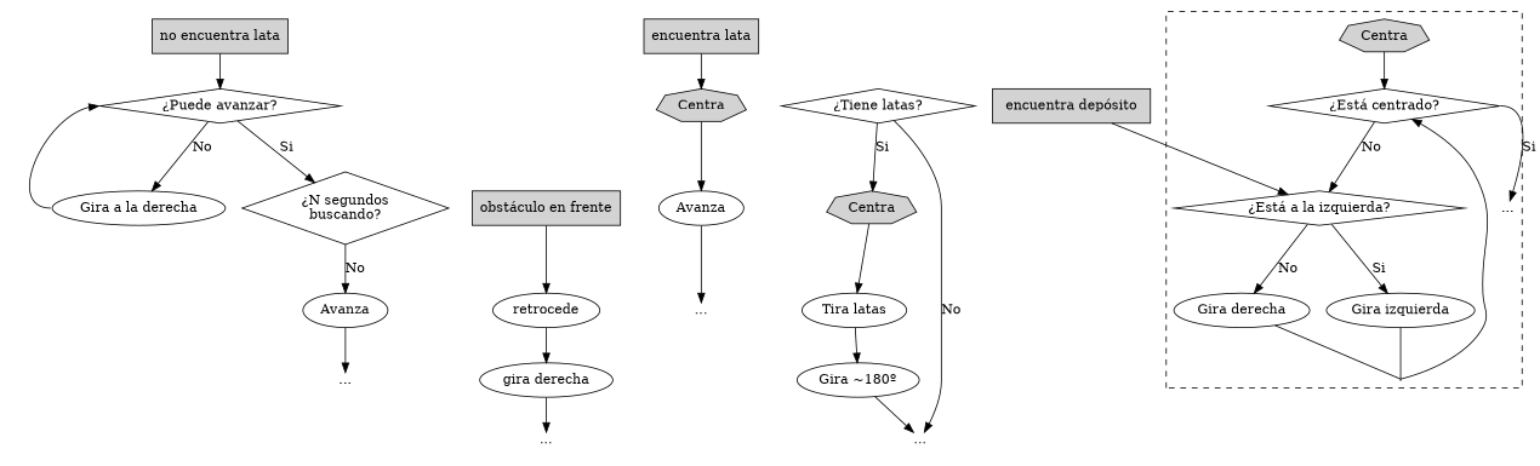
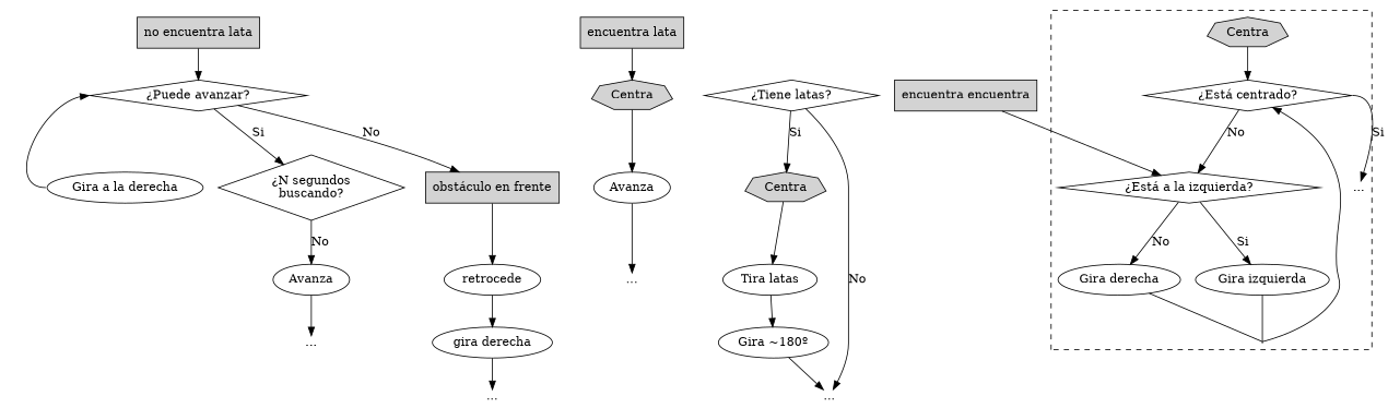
  digraph {
    n1 [label="obstáculo en frente" shape=box style=filled]
    n2 [label=retrocede]
    n3 [label="..." shape=plain]
    n4 [label="gira derecha"]
    n5 [label="no encuentra lata" shape=box style=filled]
    n6 [label="¿Puede avanzar?" shape=diamond]
    n7 [label="Gira a la derecha"]
    n8 [label="¿N segundos\nbuscando?" shape=diamond]
    n9 [label=Avanza]
    n10 [label="..." shape=plain]
    n11 [label="encuentra lata" shape=box style=filled]
    n12 [label=Centra shape=septagon style=filled]
    Avanza
    n14 [label="..." shape=plain]
-   n15 [label="encuentra depósito" shape=box style=filled]
+   n15 [label="encuentra encuentra" shape=box style=filled]
    n16 [label="¿Tiene latas?" shape=diamond]
    n17 [label=Centra shape=septagon style=filled]
    n18 [label="..." shape=plain]
    n19 [label="Tira latas"]
    n20 [label="Gira ~180º"]
    n21 [label=Centra shape=septagon style=filled]
    n22 [label="¿Está centrado?" shape=diamond]
    n23 [label="¿Está a la izquierda?" shape=diamond]
    n24 [label="..." shape=plain]
    n25 [label="Gira izquierda"]
    n26 [label="Gira derecha"]
    d1 [height=0.01 shape=point width=0.01]
    subgraph cluster_1 {
      style=invis
      n1
      n2
      n3
      n4
    }
    subgraph cluster_2 {
      style=invis
      n5
      n6
      n7
      n8
      n9
      n10
    }
    subgraph cluster_3 {
      style=invis
      n11
      n12
      Avanza
      n14
    }
    subgraph cluster_4 {
      style=invis
      n15
      n16
      n17
      n18
      n19
      n20
    }
    subgraph cluster_5 {
      style=dashed
      n21
      n22
      n23
      n24
      n25
      n26
      d1
    }
    n1 -> n2
    n2 -> n4
    n4 -> n3
    n5 -> n6
-   n6 -> n7 [label=No]
+   n6 -> n1 [label=No]
    n6 -> n8 [label=Si]
    n7 -> n6 [headport=w tailport=w]
    n8 -> n9 [label=No]
    n9 -> n10
    n11 -> n12
    n12 -> Avanza
    Avanza -> n14
    n15 -> n23
    n16 -> n17 [label=Si]
    n16 -> n18 [label=No]
    n17 -> n19
    n19 -> n20
    n20 -> n18
    n21 -> n22
    n22 -> n23 [label=No]
    n22 -> n24 [label=Si tailport=e]
    n23 -> n25 [label=Si]
    n23 -> n26 [label=No]
    n25 -> d1 [dir=none]
    n26 -> d1 [dir=none]
    d1 -> n22
  }
